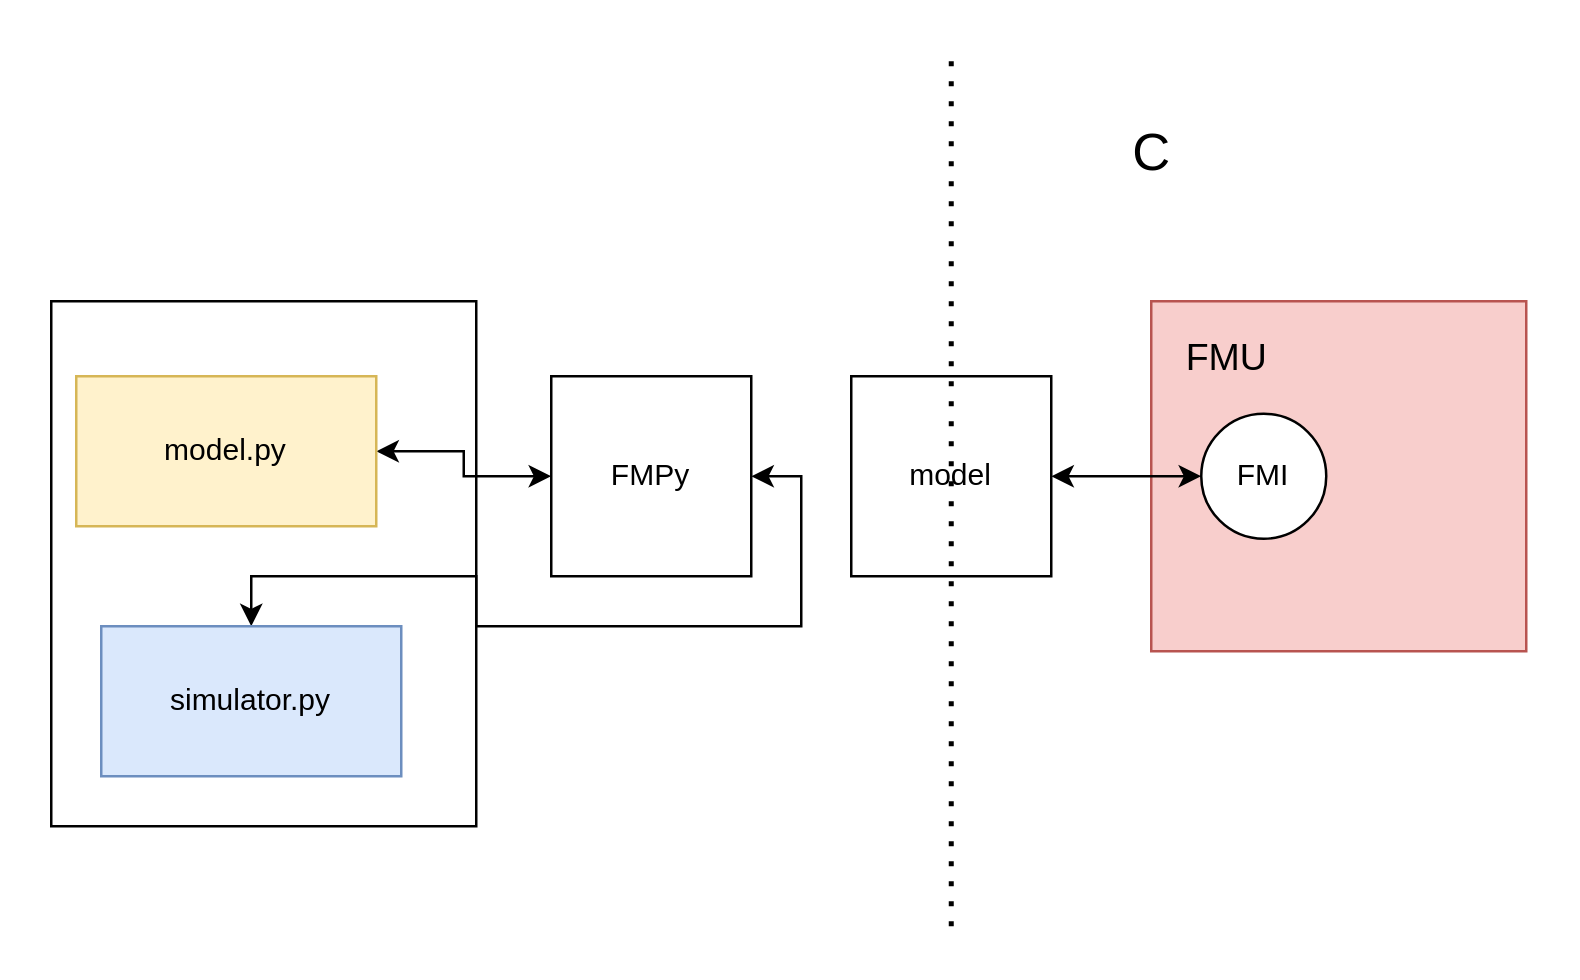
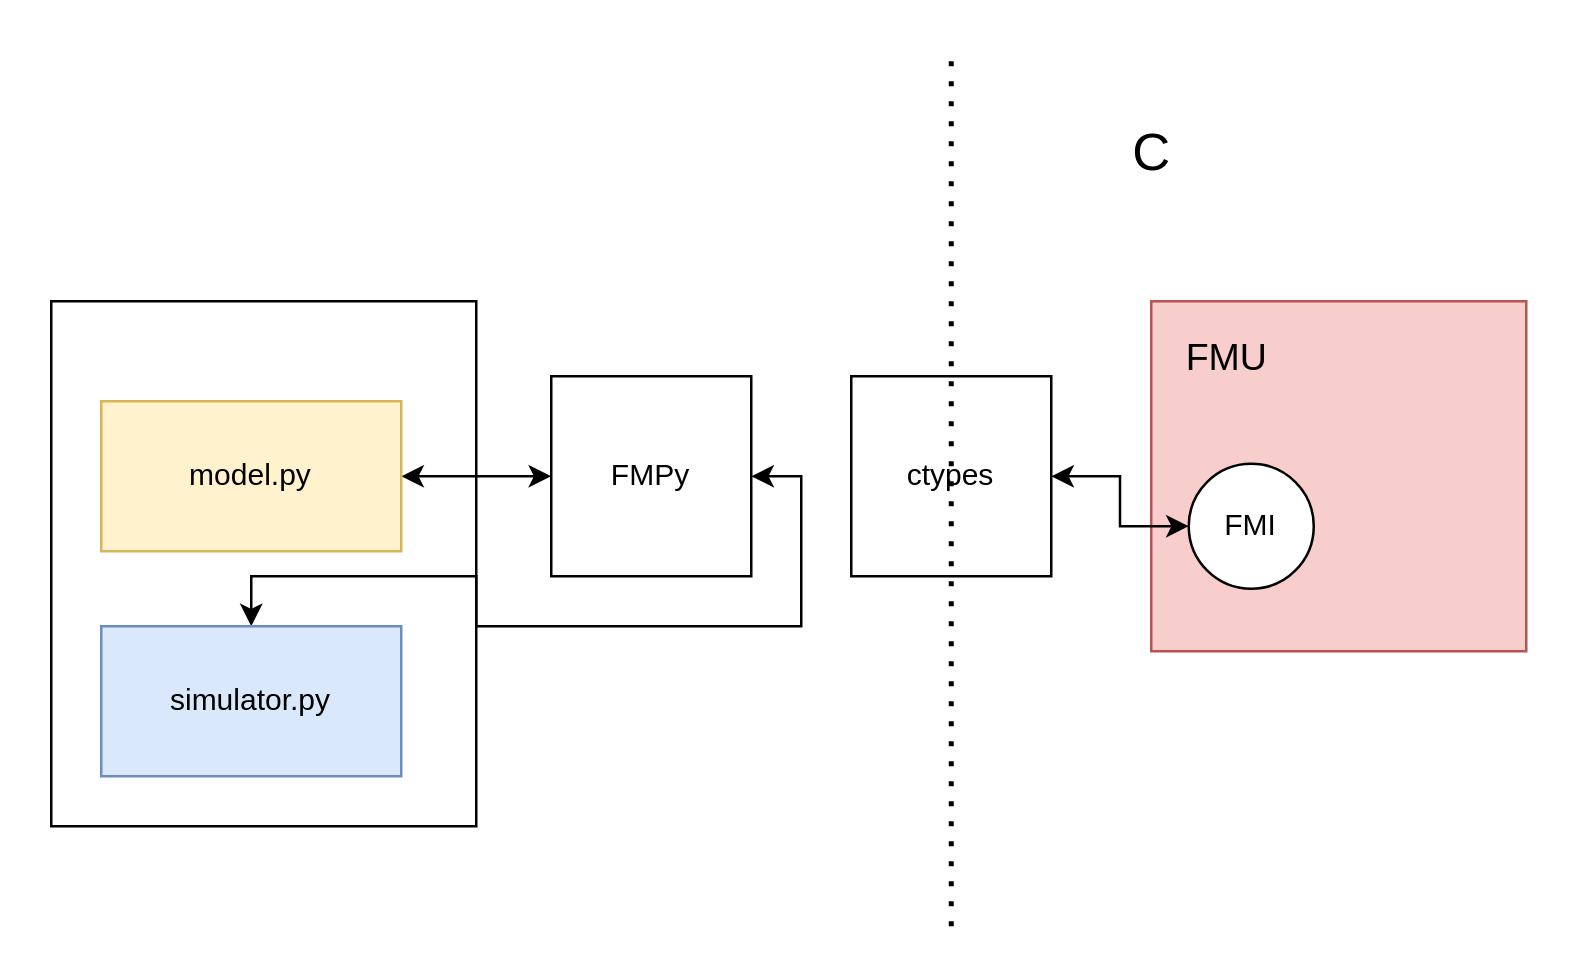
  <mxCell id="0" />
  <mxCell id="1" parent="0" />
  <mxCell id="2" value="" style="rounded=0;whiteSpace=wrap;html=1;" vertex="1" parent="1"><mxGeometry x="20" y="120" width="170" height="210" as="geometry" /></mxCell>
  <mxCell id="3" value="" style="rounded=0;whiteSpace=wrap;html=1;fillColor=#f8cecc;strokeColor=#b85450;" vertex="1" parent="1"><mxGeometry x="460" y="120" width="150" height="140" as="geometry" /></mxCell>
- <mxCell id="4" value="FMI" style="ellipse;whiteSpace=wrap;html=1;aspect=fixed;" vertex="1" parent="1"><mxGeometry x="480" y="165" width="50" height="50" as="geometry" /></mxCell>
+ <mxCell id="4" value="FMI" style="ellipse;whiteSpace=wrap;html=1;aspect=fixed;" vertex="1" parent="1"><mxGeometry x="475" y="185" width="50" height="50" as="geometry" /></mxCell>
  <mxCell id="5" style="edgeStyle=orthogonalEdgeStyle;rounded=0;orthogonalLoop=1;jettySize=auto;html=1;exitX=1;exitY=0.5;exitDx=0;exitDy=0;startArrow=classic;startFill=1;" edge="1" parent="1" source="6" target="9"><mxGeometry relative="1" as="geometry" /></mxCell>
  <mxCell id="6" value="FMPy" style="whiteSpace=wrap;html=1;aspect=fixed;" vertex="1" parent="1"><mxGeometry x="220" y="150" width="80" height="80" as="geometry" /></mxCell>
  <mxCell id="7" style="edgeStyle=orthogonalEdgeStyle;rounded=0;orthogonalLoop=1;jettySize=auto;html=1;exitX=1;exitY=0.5;exitDx=0;exitDy=0;entryX=0;entryY=0.5;entryDx=0;entryDy=0;startArrow=classic;startFill=1;" edge="1" parent="1" source="8" target="6"><mxGeometry relative="1" as="geometry" /></mxCell>
- <mxCell id="8" value="model.py" style="rounded=0;whiteSpace=wrap;html=1;fillColor=#fff2cc;strokeColor=#d6b656;" vertex="1" parent="1"><mxGeometry x="30" y="150" width="120" height="60" as="geometry" /></mxCell>
+ <mxCell id="8" value="model.py" style="rounded=0;whiteSpace=wrap;html=1;fillColor=#fff2cc;strokeColor=#d6b656;" vertex="1" parent="1"><mxGeometry x="40" y="160" width="120" height="60" as="geometry" /></mxCell>
  <mxCell id="9" value="simulator.py" style="rounded=0;whiteSpace=wrap;html=1;fillColor=#dae8fc;strokeColor=#6c8ebf;" vertex="1" parent="1"><mxGeometry x="40" y="250" width="120" height="60" as="geometry" /></mxCell>
  <mxCell id="10" style="edgeStyle=orthogonalEdgeStyle;rounded=0;orthogonalLoop=1;jettySize=auto;html=1;exitX=1;exitY=0.5;exitDx=0;exitDy=0;entryX=0;entryY=0.5;entryDx=0;entryDy=0;startArrow=classic;startFill=1;" edge="1" parent="1" source="11" target="4"><mxGeometry relative="1" as="geometry" /></mxCell>
- <mxCell id="11" value="model" style="whiteSpace=wrap;html=1;aspect=fixed;" vertex="1" parent="1"><mxGeometry x="340" y="150" width="80" height="80" as="geometry" /></mxCell>
+ <mxCell id="11" value="ctypes" style="whiteSpace=wrap;html=1;aspect=fixed;" vertex="1" parent="1"><mxGeometry x="340" y="150" width="80" height="80" as="geometry" /></mxCell>
  <mxCell id="12" value="" style="endArrow=none;dashed=1;html=1;dashPattern=1 3;strokeWidth=2;rounded=0;" edge="1" parent="1"><mxGeometry width="50" height="50" relative="1" as="geometry"><mxPoint x="380" y="370" as="sourcePoint" /><mxPoint x="380" y="20" as="targetPoint" /></mxGeometry></mxCell>
  <mxCell id="13" value="&lt;font style=&quot;font-size: 21px;&quot;&gt;C&lt;/font&gt;" style="text;html=1;align=center;verticalAlign=middle;resizable=0;points=[];autosize=1;strokeColor=none;fillColor=none;" vertex="1" parent="1"><mxGeometry x="440" y="40" width="40" height="40" as="geometry" /></mxCell>
  <mxCell id="14" value="&lt;font style=&quot;font-size: 15px;&quot;&gt;FMU&lt;/font&gt;" style="text;html=1;align=center;verticalAlign=middle;resizable=0;points=[];autosize=1;strokeColor=none;fillColor=none;fontSize=21;" vertex="1" parent="1"><mxGeometry x="460" y="120" width="60" height="40" as="geometry" /></mxCell>
